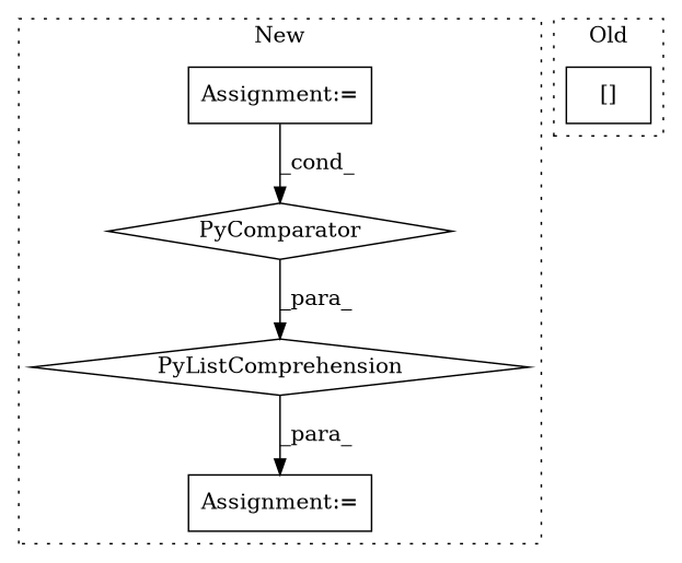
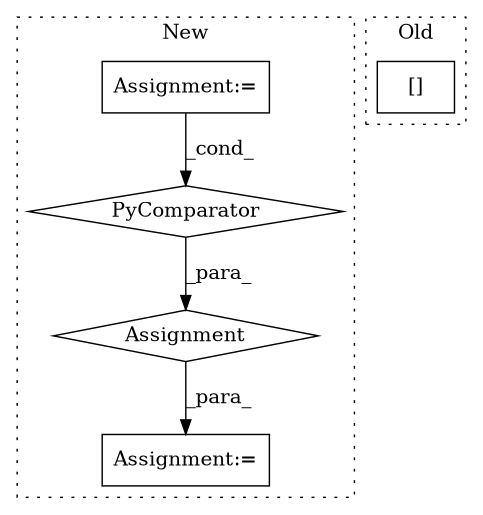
  digraph {
    node [a=7 l=1 shape=box]
    n1 [a=113 l=22 label=PyComparator s=10379 shape=diamond]
    n2 [label="Assignment:=" s=10219]
-   n3 [a=109 l=111 label=PyListComprehension s=10298 shape=diamond]
+   n3 [a=109 l=111 label=Assignment s=10298 shape=diamond]
    n4 [label="Assignment:=" s=10555]
    n5 [a=2 l="6,1" label="[]" s="11119,11130"]
    subgraph cluster_1 {
      label=New
      style=dotted
      n1
      n2
      n3
      n4
    }
    subgraph cluster_2 {
      label=Old
      style=dotted
      n5
    }
    n1 -> n3 [label=_para_]
    n2 -> n1 [label=_cond_]
    n3 -> n4 [label=_para_]
  }
